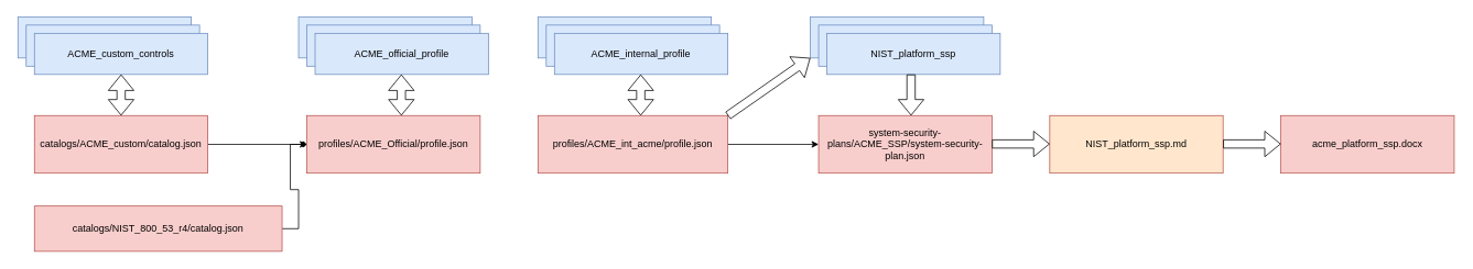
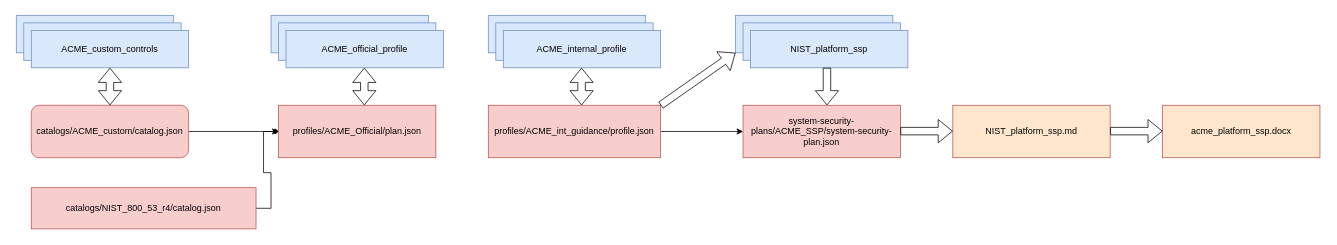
  <mxCell id="0" />
  <mxCell id="1" parent="0" />
  <mxCell id="2" value="system-security-plans/ACME_SSP/system-security-plan.json" style="rounded=0;whiteSpace=wrap;html=1;fillColor=#f8cecc;strokeColor=#b85450;" vertex="1" parent="1"><mxGeometry x="990" y="140" width="210" height="70" as="geometry" /></mxCell>
  <mxCell id="3" style="edgeStyle=orthogonalEdgeStyle;rounded=0;orthogonalLoop=1;jettySize=auto;html=1;endArrow=diamond;" edge="1" parent="1" source="4" target="8"><mxGeometry relative="1" as="geometry" /></mxCell>
- <mxCell id="4" value="catalogs/ACME_custom/catalog.json" style="rounded=0;whiteSpace=wrap;html=1;fillColor=#f8cecc;strokeColor=#b85450;" vertex="1" parent="1"><mxGeometry x="40" y="140" width="210" height="70" as="geometry" /></mxCell>
+ <mxCell id="4" value="catalogs/ACME_custom/catalog.json" style="whiteSpace=wrap;html=1;fillColor=#f8cecc;strokeColor=#b85450;rounded=1;" vertex="1" parent="1"><mxGeometry x="40" y="140" width="210" height="70" as="geometry" /></mxCell>
  <mxCell id="5" style="edgeStyle=orthogonalEdgeStyle;rounded=0;orthogonalLoop=1;jettySize=auto;html=1;entryX=0;entryY=0.5;entryDx=0;entryDy=0;" edge="1" parent="1" source="6" target="8"><mxGeometry relative="1" as="geometry" /></mxCell>
  <mxCell id="6" value="catalogs/NIST_800_53_r4/catalog.json" style="rounded=0;whiteSpace=wrap;html=1;fillColor=#f8cecc;strokeColor=#b85450;" vertex="1" parent="1"><mxGeometry x="40" y="250" width="300" height="55" as="geometry" /></mxCell>
  <mxCell id="7" value="ACME_custom_controls" style="rounded=0;whiteSpace=wrap;html=1;fillColor=#dae8fc;strokeColor=#6c8ebf;" vertex="1" parent="1"><mxGeometry x="20" y="20" width="210" height="50" as="geometry" /></mxCell>
- <mxCell id="8" value="profiles/ACME_Official/profile.json" style="rounded=0;whiteSpace=wrap;html=1;fillColor=#f8cecc;strokeColor=#b85450;" vertex="1" parent="1"><mxGeometry x="370" y="140" width="210" height="70" as="geometry" /></mxCell>
+ <mxCell id="8" value="profiles/ACME_Official/plan.json" style="rounded=0;whiteSpace=wrap;html=1;fillColor=#f8cecc;strokeColor=#b85450;" vertex="1" parent="1"><mxGeometry x="370" y="140" width="210" height="70" as="geometry" /></mxCell>
  <mxCell id="9" value="ACME_custom_controls" style="rounded=0;whiteSpace=wrap;html=1;fillColor=#dae8fc;strokeColor=#6c8ebf;" vertex="1" parent="1"><mxGeometry x="30" y="30" width="210" height="50" as="geometry" /></mxCell>
  <mxCell id="10" value="ACME_custom_controls" style="rounded=0;whiteSpace=wrap;html=1;fillColor=#dae8fc;strokeColor=#6c8ebf;" vertex="1" parent="1"><mxGeometry x="40" y="40" width="210" height="50" as="geometry" /></mxCell>
  <mxCell id="11" style="edgeStyle=orthogonalEdgeStyle;rounded=0;orthogonalLoop=1;jettySize=auto;html=1;entryX=0;entryY=0.5;entryDx=0;entryDy=0;" edge="1" parent="1" source="12" target="2"><mxGeometry relative="1" as="geometry" /></mxCell>
- <mxCell id="12" value="profiles/ACME_int_acme/profile.json" style="rounded=0;whiteSpace=wrap;html=1;fillColor=#f8cecc;strokeColor=#b85450;" vertex="1" parent="1"><mxGeometry x="650" y="140" width="230" height="70" as="geometry" /></mxCell>
+ <mxCell id="12" value="profiles/ACME_int_guidance/profile.json" style="rounded=0;whiteSpace=wrap;html=1;fillColor=#f8cecc;strokeColor=#b85450;" vertex="1" parent="1"><mxGeometry x="650" y="140" width="230" height="70" as="geometry" /></mxCell>
  <mxCell id="13" value="ACME_custom_controls" style="rounded=0;whiteSpace=wrap;html=1;fillColor=#dae8fc;strokeColor=#6c8ebf;" vertex="1" parent="1"><mxGeometry x="360" y="20" width="210" height="50" as="geometry" /></mxCell>
  <mxCell id="14" value="ACME_custom_controls" style="rounded=0;whiteSpace=wrap;html=1;fillColor=#dae8fc;strokeColor=#6c8ebf;" vertex="1" parent="1"><mxGeometry x="370" y="30" width="210" height="50" as="geometry" /></mxCell>
  <mxCell id="15" value="ACME_official_profile" style="rounded=0;whiteSpace=wrap;html=1;fillColor=#dae8fc;strokeColor=#6c8ebf;" vertex="1" parent="1"><mxGeometry x="380" y="40" width="210" height="50" as="geometry" /></mxCell>
  <mxCell id="16" value="ACME_custom_controls" style="rounded=0;whiteSpace=wrap;html=1;fillColor=#dae8fc;strokeColor=#6c8ebf;" vertex="1" parent="1"><mxGeometry x="650" y="20" width="210" height="50" as="geometry" /></mxCell>
  <mxCell id="17" value="ACME_custom_controls" style="rounded=0;whiteSpace=wrap;html=1;fillColor=#dae8fc;strokeColor=#6c8ebf;" vertex="1" parent="1"><mxGeometry x="660" y="30" width="210" height="50" as="geometry" /></mxCell>
  <mxCell id="18" value="ACME_internal_profile" style="rounded=0;whiteSpace=wrap;html=1;fillColor=#dae8fc;strokeColor=#6c8ebf;" vertex="1" parent="1"><mxGeometry x="670" y="40" width="210" height="50" as="geometry" /></mxCell>
  <mxCell id="19" value="ACME_custom_controls" style="rounded=0;whiteSpace=wrap;html=1;fillColor=#dae8fc;strokeColor=#6c8ebf;" vertex="1" parent="1"><mxGeometry x="980" y="20" width="210" height="50" as="geometry" /></mxCell>
  <mxCell id="20" value="ACME_custom_controls" style="rounded=0;whiteSpace=wrap;html=1;fillColor=#dae8fc;strokeColor=#6c8ebf;" vertex="1" parent="1"><mxGeometry x="990" y="30" width="210" height="50" as="geometry" /></mxCell>
  <mxCell id="21" value="NIST_platform_ssp" style="rounded=0;whiteSpace=wrap;html=1;fillColor=#dae8fc;strokeColor=#6c8ebf;" vertex="1" parent="1"><mxGeometry x="1000" y="40" width="210" height="50" as="geometry" /></mxCell>
  <mxCell id="22" value="NIST_platform_ssp.md" style="rounded=0;whiteSpace=wrap;html=1;fillColor=#ffe6cc;strokeColor=#b85450;" vertex="1" parent="1"><mxGeometry x="1270" y="140" width="210" height="70" as="geometry" /></mxCell>
- <mxCell id="23" value="acme_platform_ssp.docx" style="rounded=0;whiteSpace=wrap;html=1;fillColor=#f8cecc;strokeColor=#b85450;" vertex="1" parent="1"><mxGeometry x="1550" y="140" width="210" height="70" as="geometry" /></mxCell>
+ <mxCell id="23" value="acme_platform_ssp.docx" style="rounded=0;whiteSpace=wrap;html=1;fillColor=#ffe6cc;strokeColor=#b85450;" vertex="1" parent="1"><mxGeometry x="1550" y="140" width="210" height="70" as="geometry" /></mxCell>
  <mxCell id="24" value="" style="shape=flexArrow;endArrow=classic;startArrow=classic;html=1;entryX=0.5;entryY=1;entryDx=0;entryDy=0;exitX=0.5;exitY=0;exitDx=0;exitDy=0;" edge="1" parent="1" source="4" target="10"><mxGeometry width="100" height="100" relative="1" as="geometry"><mxPoint x="120" y="190" as="sourcePoint" /><mxPoint x="220" y="90" as="targetPoint" /></mxGeometry></mxCell>
  <mxCell id="25" value="" style="shape=flexArrow;endArrow=classic;startArrow=classic;html=1;entryX=0.5;entryY=1;entryDx=0;entryDy=0;exitX=0.5;exitY=0;exitDx=0;exitDy=0;" edge="1" parent="1"><mxGeometry width="100" height="100" relative="1" as="geometry"><mxPoint x="484.5" y="140" as="sourcePoint" /><mxPoint x="484.5" y="90" as="targetPoint" /></mxGeometry></mxCell>
  <mxCell id="26" value="" style="shape=flexArrow;endArrow=classic;startArrow=classic;html=1;entryX=0.5;entryY=1;entryDx=0;entryDy=0;exitX=0.5;exitY=0;exitDx=0;exitDy=0;" edge="1" parent="1"><mxGeometry width="100" height="100" relative="1" as="geometry"><mxPoint x="774.5" y="140" as="sourcePoint" /><mxPoint x="774.5" y="90" as="targetPoint" /></mxGeometry></mxCell>
  <mxCell id="27" value="" style="shape=flexArrow;endArrow=classic;html=1;entryX=0;entryY=1;entryDx=0;entryDy=0;exitX=1;exitY=0;exitDx=0;exitDy=0;" edge="1" parent="1" source="12" target="19"><mxGeometry width="50" height="50" relative="1" as="geometry"><mxPoint x="890" y="150" as="sourcePoint" /><mxPoint x="940" y="100" as="targetPoint" /></mxGeometry></mxCell>
  <mxCell id="28" value="" style="shape=flexArrow;endArrow=classic;html=1;entryX=0;entryY=1;entryDx=0;entryDy=0;" edge="1" parent="1"><mxGeometry width="50" height="50" relative="1" as="geometry"><mxPoint x="1102" y="90" as="sourcePoint" /><mxPoint x="1102" y="140" as="targetPoint" /></mxGeometry></mxCell>
  <mxCell id="29" value="" style="shape=flexArrow;endArrow=classic;html=1;" edge="1" parent="1"><mxGeometry width="50" height="50" relative="1" as="geometry"><mxPoint x="1200" y="174.5" as="sourcePoint" /><mxPoint x="1270" y="174.5" as="targetPoint" /></mxGeometry></mxCell>
  <mxCell id="30" value="" style="shape=flexArrow;endArrow=classic;html=1;" edge="1" parent="1"><mxGeometry width="50" height="50" relative="1" as="geometry"><mxPoint x="1480" y="174.5" as="sourcePoint" /><mxPoint x="1550" y="174.5" as="targetPoint" /></mxGeometry></mxCell>
